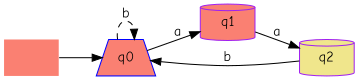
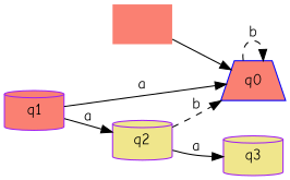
  digraph {
    fontname="Comic Neue"
    rankdir=LR
    node [color=purple fillcolor=salmon fontname="Comic Neue" shape=cylinder style=filled]
    edge [fontname="Comic Neue" style=solid]
+   q3 [fillcolor=khaki]
    "" [shape=none]
    q0 [color=blue shape=trapezium]
    q1
    q2 [fillcolor=khaki]
    "" -> q0
    q0 -> q0 [label=b style=dashed]
-   q0 -> q1 [label=a]
+   q1 -> q0 [label=a]
    q1 -> q2 [label=a]
-   q2 -> q0 [label=b]
+   q2 -> q3 [label=a]
+   q2 -> q0 [label=b style=dashed]
  }
